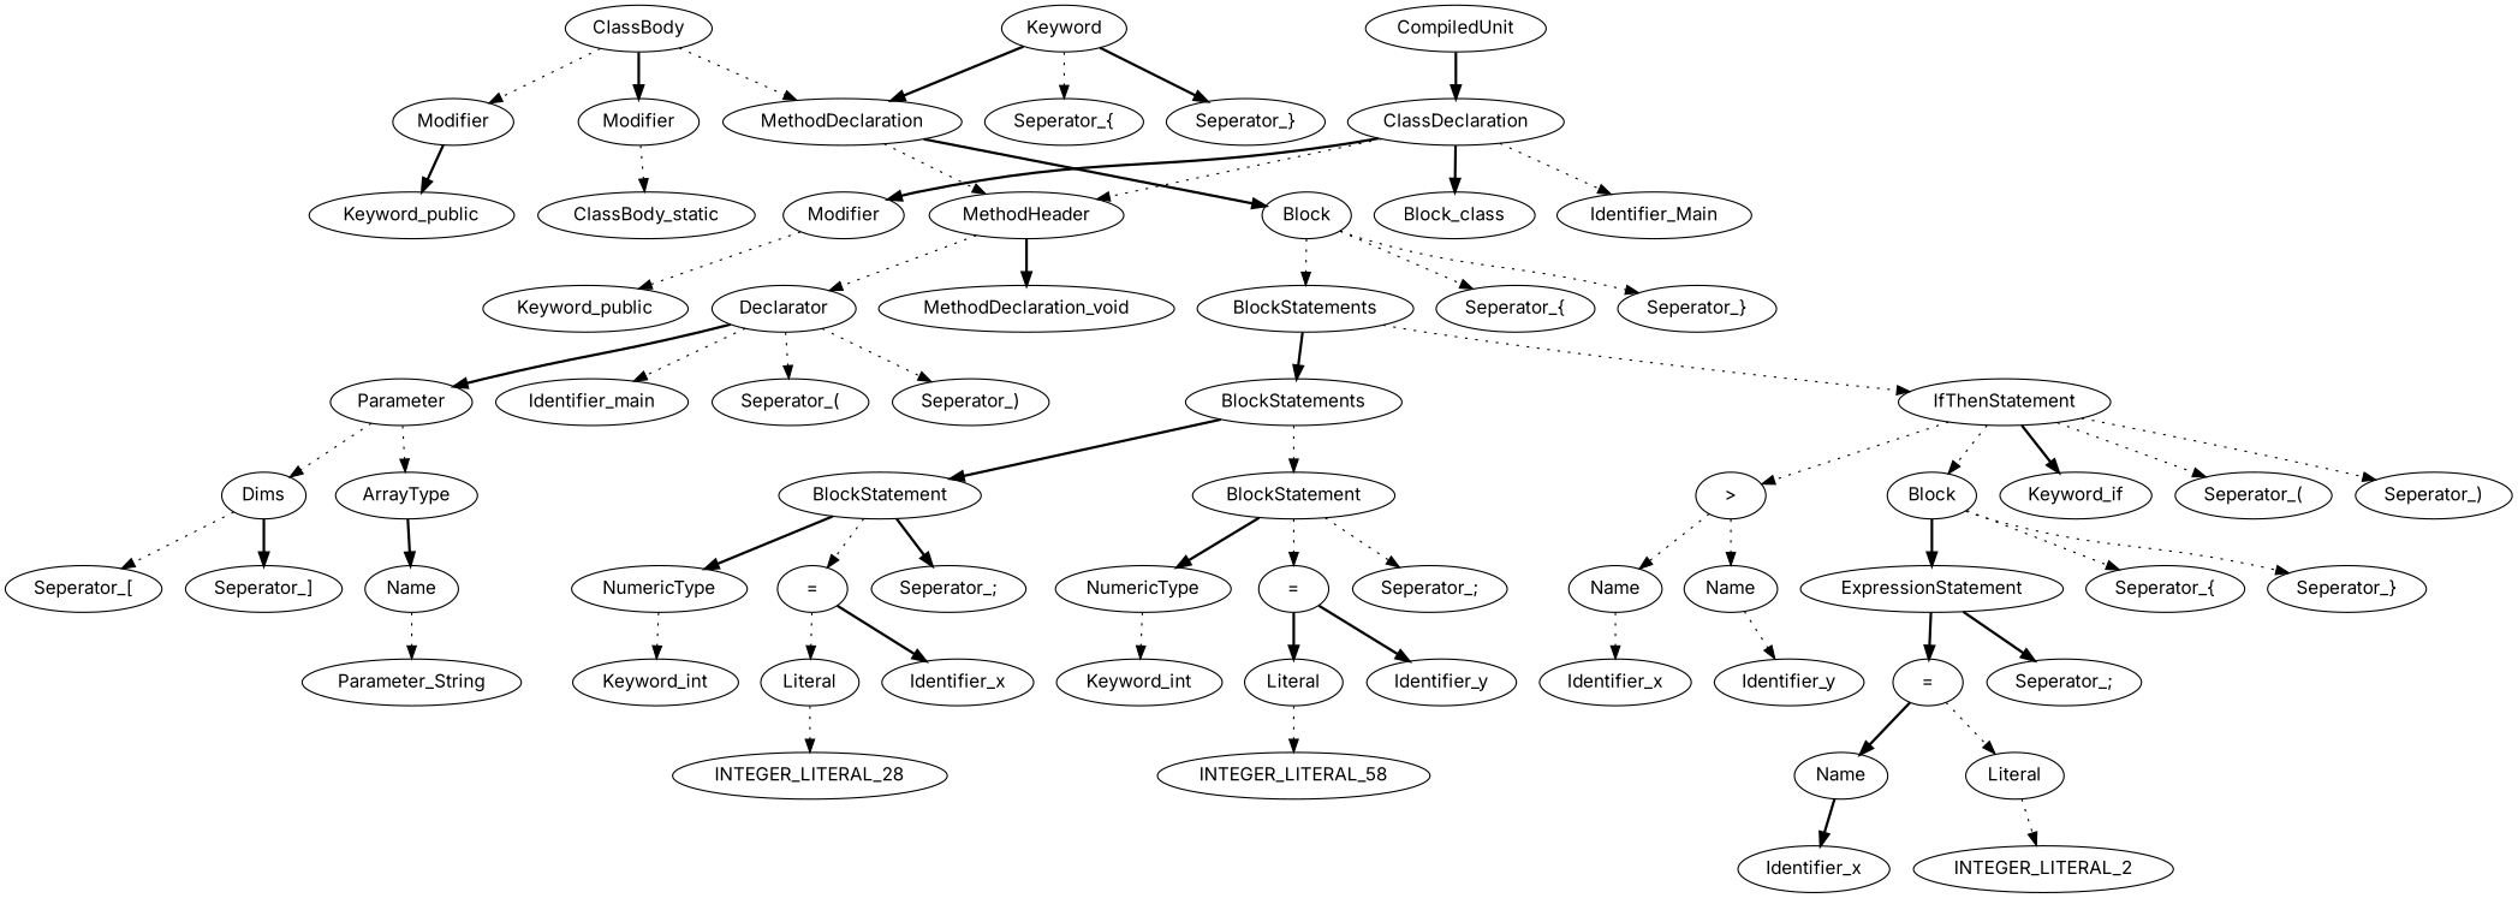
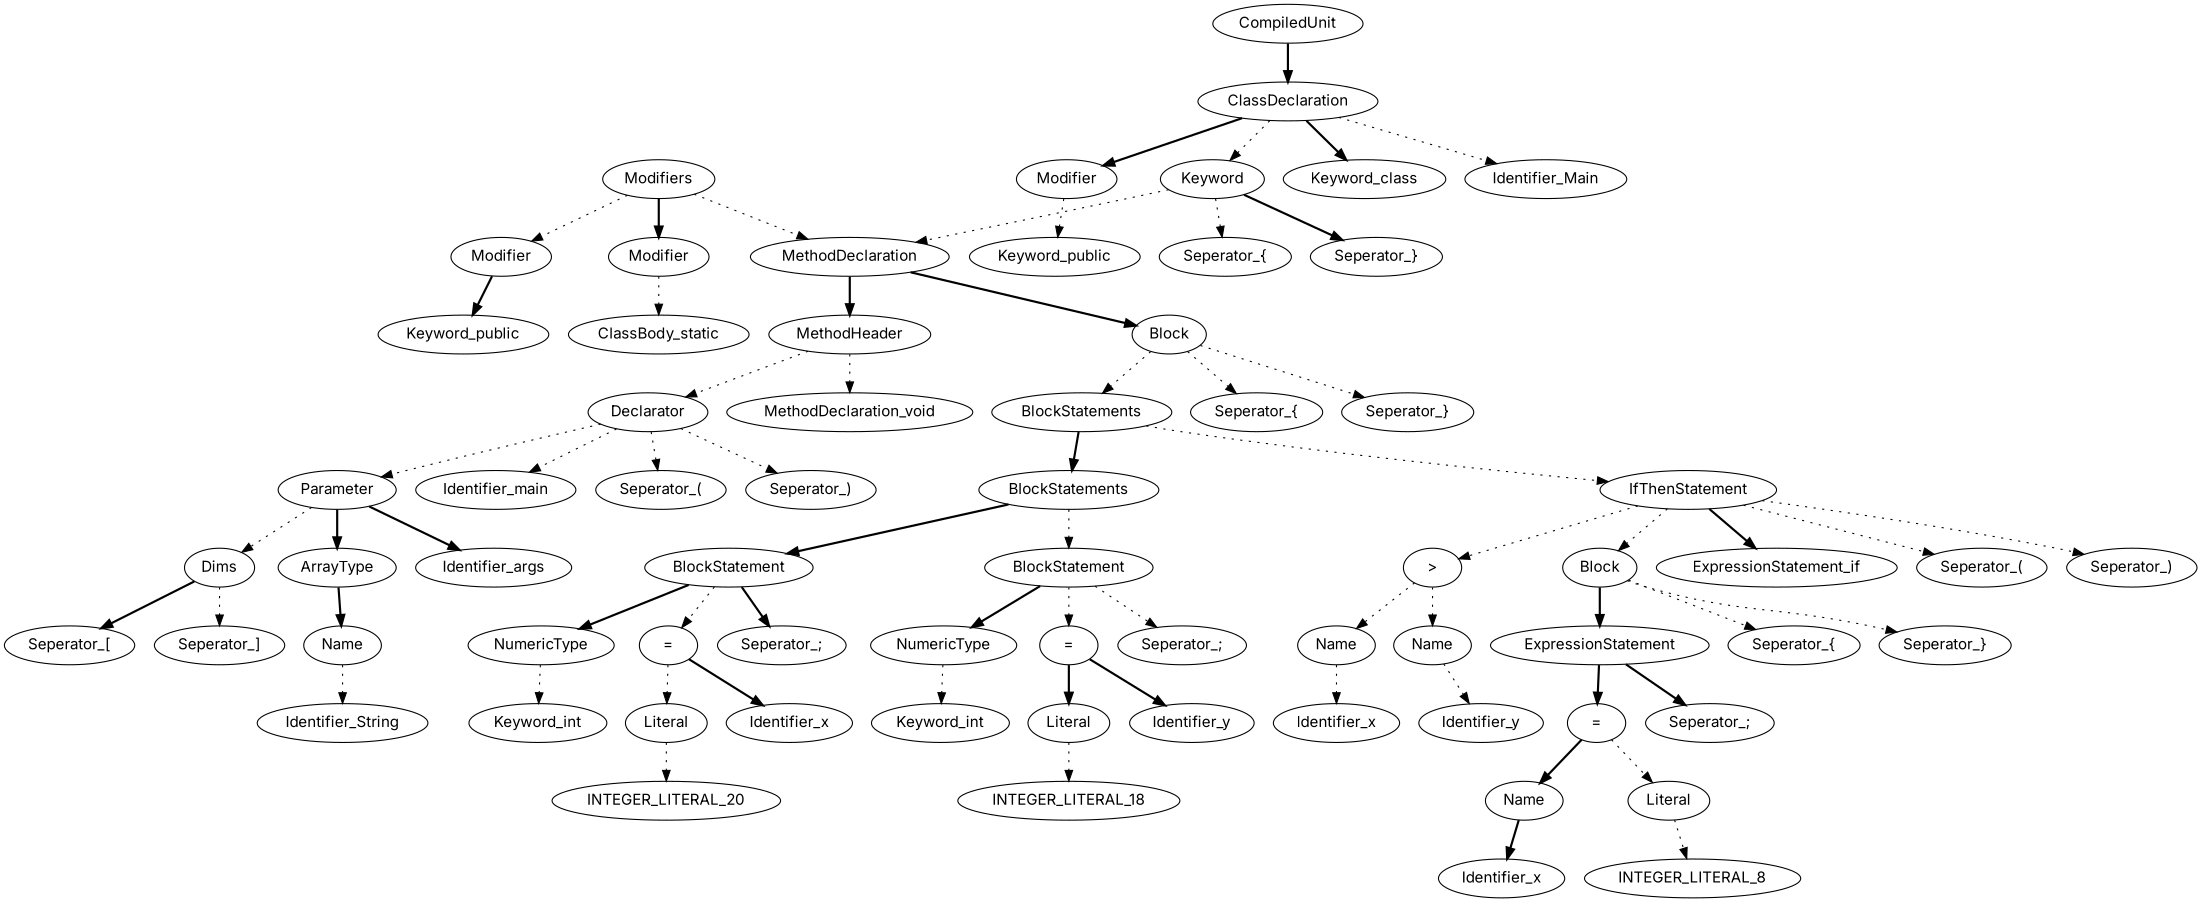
  digraph {
    fontname=Inter
    node [fontname=Inter ordering=out]
    edge [fontname=Inter style=dotted]
    n1 [label=Keyword_public]
    n2 [label=Modifier]
    n3 [label=Keyword_public]
    n4 [label=Modifier]
    n5 [label=ClassBody_static]
    n6 [label=Modifier]
-   n7 [label=ClassBody]
+   n7 [label=Modifiers]
    n8 [label=MethodDeclaration]
-   n9 [label=Parameter_String]
+   n9 [label=Identifier_String]
    n10 [label=Name]
    n11 [label="Seperator_["]
    n12 [label="Seperator_]"]
    n13 [label=Dims]
    n14 [label=ArrayType]
+   n15 [label=Identifier_args]
    n16 [label=Parameter]
    n17 [label=Identifier_main]
    n18 [label="Seperator_("]
    n19 [label="Seperator_)"]
    n20 [label=Declarator]
    n21 [label=MethodDeclaration_void]
    n22 [label=MethodHeader]
    n23 [label=Keyword_int]
    n24 [label=NumericType]
-   n25 [label=INTEGER_LITERAL_28]
+   n25 [label=INTEGER_LITERAL_20]
    n26 [label=Literal]
    n27 [label=Identifier_x]
    n28 [label="="]
    n29 [label="Seperator_;"]
    n30 [label=BlockStatement]
    n31 [label=Keyword_int]
    n32 [label=NumericType]
-   n33 [label=INTEGER_LITERAL_58]
+   n33 [label=INTEGER_LITERAL_18]
    n34 [label=Literal]
    n35 [label=Identifier_y]
    n36 [label="="]
    n37 [label="Seperator_;"]
    n38 [label=BlockStatement]
    n39 [label=BlockStatements]
    n40 [label=Identifier_x]
    n41 [label=Name]
    n42 [label=Identifier_y]
    n43 [label=Name]
    n44 [label=">"]
    n45 [label=Identifier_x]
    n46 [label=Name]
-   n47 [label=INTEGER_LITERAL_2]
+   n47 [label=INTEGER_LITERAL_8]
    n48 [label=Literal]
    n49 [label="="]
    n50 [label="Seperator_;"]
    n51 [label=ExpressionStatement]
    n52 [label="Seperator_{"]
    n53 [label="Seperator_}"]
    n54 [label=Block]
-   n55 [label=Keyword_if]
+   n55 [label=ExpressionStatement_if]
    n56 [label="Seperator_("]
    n57 [label="Seperator_)"]
    n58 [label=IfThenStatement]
    n59 [label=BlockStatements]
    n60 [label="Seperator_{"]
    n61 [label="Seperator_}"]
    n62 [label=Block]
    n63 [label="Seperator_{"]
    n64 [label="Seperator_}"]
    n65 [label=Keyword]
-   n66 [label=Block_class]
+   n66 [label=Keyword_class]
    n67 [label=Identifier_Main]
    n68 [label=ClassDeclaration]
    n69 [label=CompiledUnit]
    n2 -> n1
    n4 -> n3 [style=bold]
    n6 -> n5
    n7 -> n4
    n7 -> n6 [style=bold]
    n7 -> n8
-   n8 -> n22
+   n8 -> n22 [style=bold]
    n8 -> n62 [style=bold]
    n10 -> n9
-   n13 -> n11
-   n13 -> n12 [style=bold]
+   n13 -> n11 [style=bold]
+   n13 -> n12
    n14 -> n10 [style=bold]
    n16 -> n13
-   n16 -> n14
-   n20 -> n16 [style=bold]
+   n16 -> n14 [style=bold]
+   n16 -> n15 [style=bold]
+   n20 -> n16
    n20 -> n17
    n20 -> n18
    n20 -> n19
    n22 -> n20
-   n22 -> n21 [style=bold]
+   n22 -> n21
    n24 -> n23
    n26 -> n25
    n28 -> n26
    n28 -> n27 [style=bold]
    n30 -> n24 [style=bold]
    n30 -> n28
    n30 -> n29 [style=bold]
    n32 -> n31
    n34 -> n33
    n36 -> n34 [style=bold]
    n36 -> n35 [style=bold]
    n38 -> n32 [style=bold]
    n38 -> n36
    n38 -> n37
    n39 -> n30 [style=bold]
    n39 -> n38
    n41 -> n40
    n43 -> n42
    n44 -> n41
    n44 -> n43
    n46 -> n45 [style=bold]
    n48 -> n47
    n49 -> n46 [style=bold]
    n49 -> n48
    n51 -> n49 [style=bold]
    n51 -> n50 [style=bold]
    n54 -> n51 [style=bold]
    n54 -> n52
    n54 -> n53
    n58 -> n44
    n58 -> n54
    n58 -> n55 [style=bold]
    n58 -> n56
    n58 -> n57
    n59 -> n39 [style=bold]
    n59 -> n58
    n62 -> n59
    n62 -> n60
    n62 -> n61
-   n65 -> n8 [style=bold]
+   n65 -> n8
    n65 -> n63
    n65 -> n64 [style=bold]
    n68 -> n2 [style=bold]
-   n68 -> n22
+   n68 -> n65
    n68 -> n66 [style=bold]
    n68 -> n67
    n69 -> n68 [style=bold]
  }
